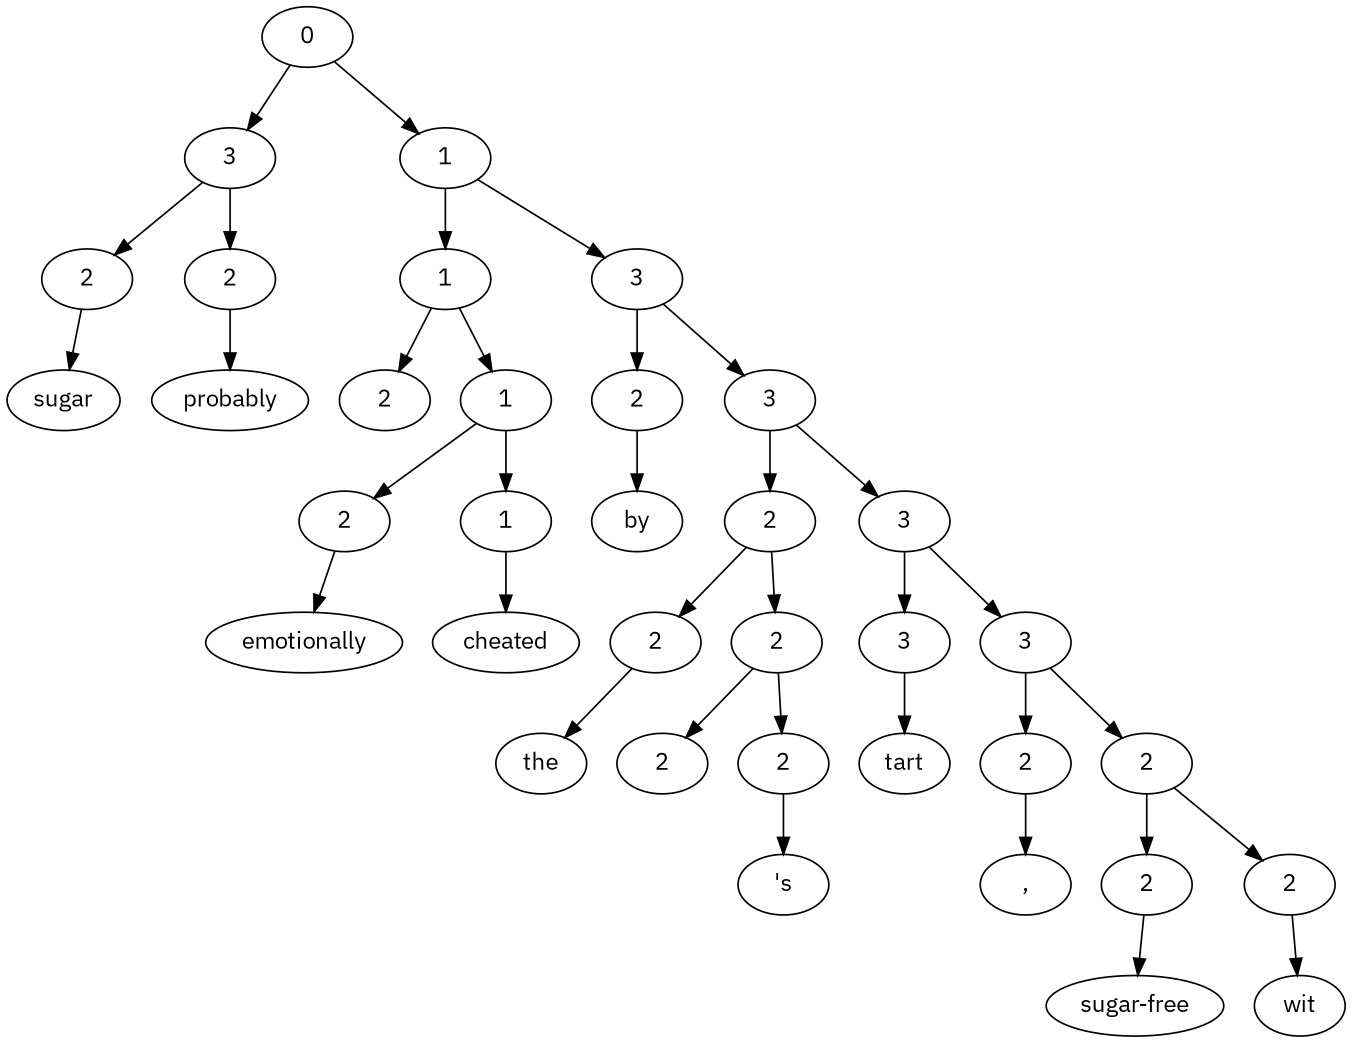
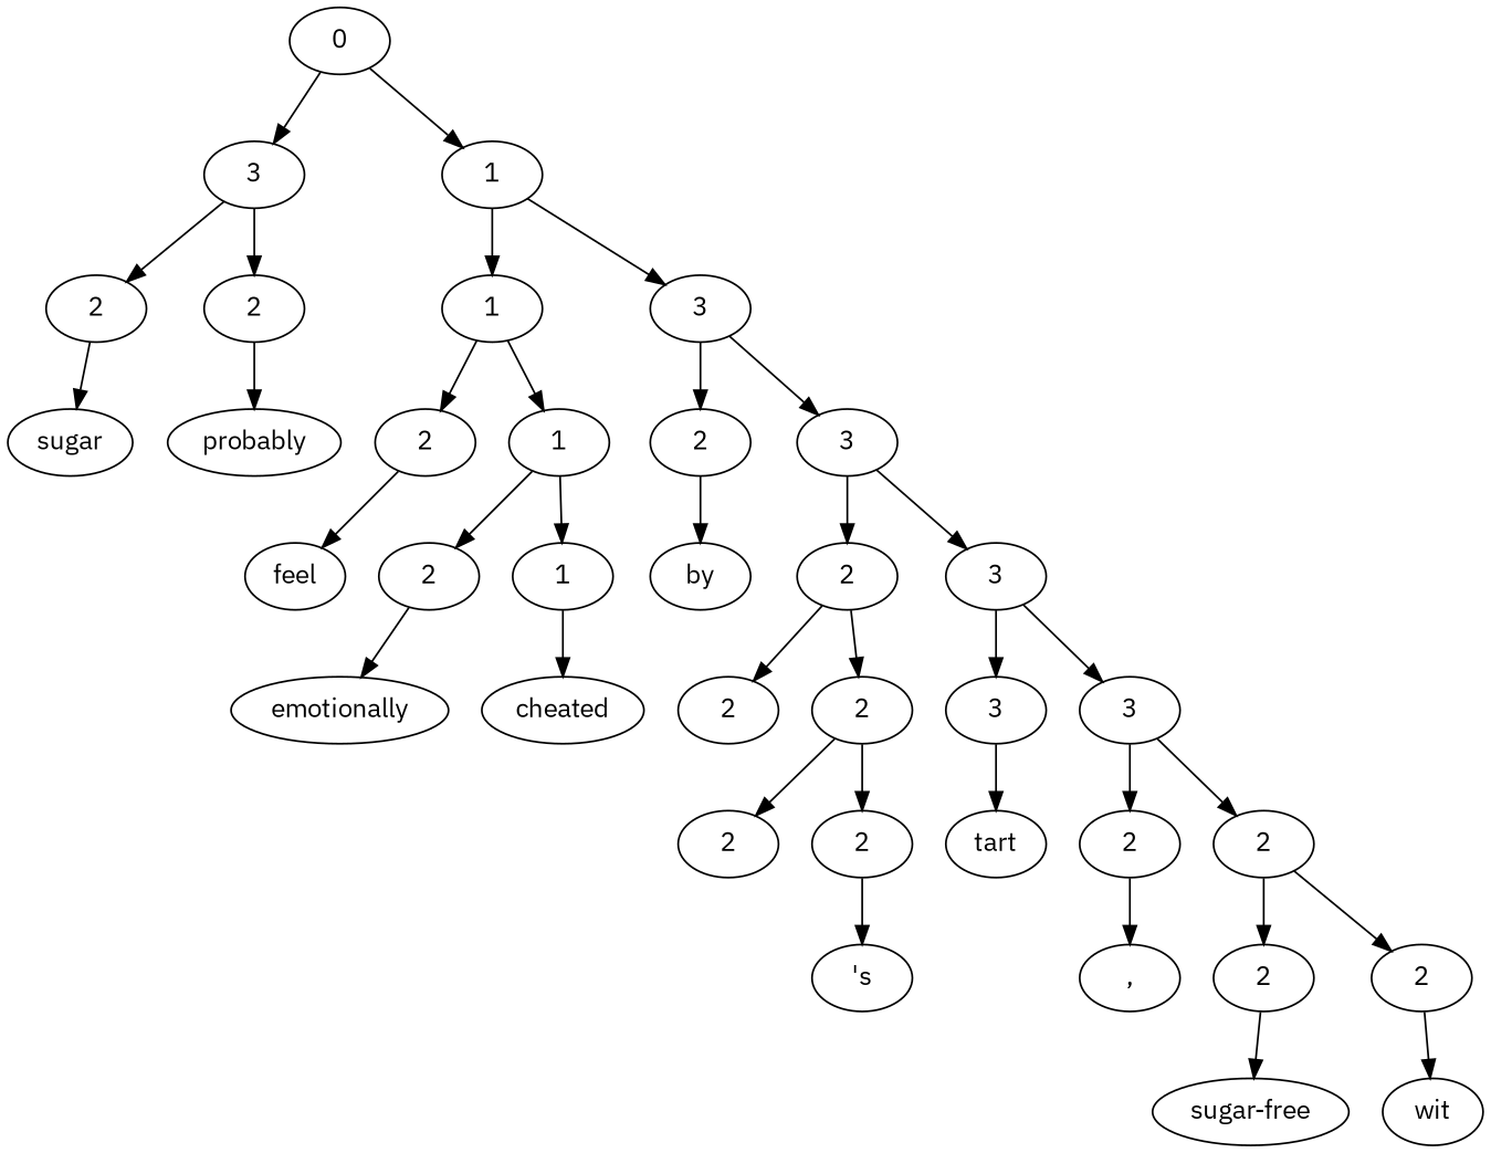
  digraph {
    fontname="IBM Plex Sans"
    node [fontname="IBM Plex Sans"]
    edge [fontname="IBM Plex Sans"]
    n1 [label=0]
    n2 [label=3]
    n3 [label=1]
    n4 [label=2]
    n5 [label=2]
    n6 [label=1]
    n7 [label=3]
    n8 [label=sugar]
    n9 [label=probably]
    n10 [label=2]
    n11 [label=1]
    n12 [label=2]
    n13 [label=3]
+   n14 [label=feel]
    n15 [label=2]
    n16 [label=1]
    n17 [label=by]
    n18 [label=2]
    n19 [label=3]
    n20 [label=emotionally]
    n21 [label=cheated]
    n22 [label=2]
    n23 [label=2]
    n24 [label=3]
    n25 [label=3]
-   n26 [label=the]
    n27 [label=2]
    n28 [label=2]
    n29 [label=tart]
    n30 [label=2]
    n31 [label=2]
    n32 [label="'s"]
    n33 [label=","]
    n34 [label=2]
    n35 [label=2]
    n36 [label="sugar-free"]
    n37 [label=wit]
    n1 -> n2
    n1 -> n3
    n2 -> n4
    n2 -> n5
    n3 -> n6
    n3 -> n7
    n4 -> n8
    n5 -> n9
    n6 -> n10
    n6 -> n11
    n7 -> n12
    n7 -> n13
+   n10 -> n14
    n11 -> n15
    n11 -> n16
    n12 -> n17
    n13 -> n18
    n13 -> n19
    n15 -> n20
    n16 -> n21
    n18 -> n22
    n18 -> n23
    n19 -> n24
    n19 -> n25
-   n22 -> n26
    n23 -> n27
    n23 -> n28
    n24 -> n29
    n25 -> n30
    n25 -> n31
    n28 -> n32
    n30 -> n33
    n31 -> n34
    n31 -> n35
    n34 -> n36
    n35 -> n37
  }
